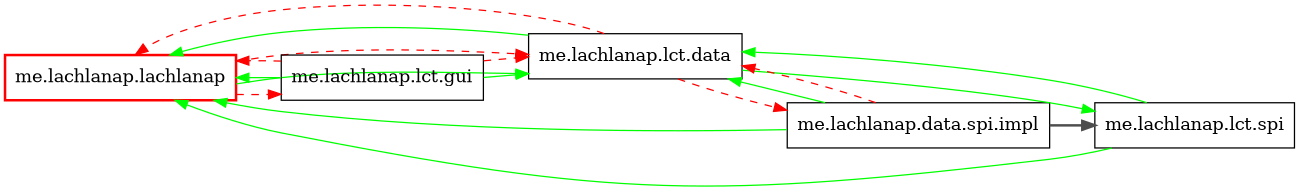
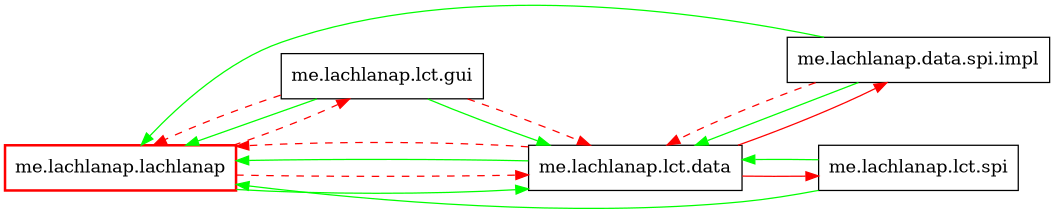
  digraph {
    rankdir=LR
    node [shape=box]
    edge [color=green weight=1]
    n1 [color=red label="me.lachlanap.lachlanap" style=bold]
    "me.lachlanap.lct.data"
    "me.lachlanap.lct.gui"
    n4 [label="me.lachlanap.data.spi.impl"]
    "me.lachlanap.lct.spi"
    n1 -> "me.lachlanap.lct.data"
    n1 -> "me.lachlanap.lct.data" [color=red style=dashed weight=0]
    n1 -> "me.lachlanap.lct.gui" [color=red style=dashed weight=0]
    "me.lachlanap.lct.data" -> n1
    "me.lachlanap.lct.data" -> n1 [color=red style=dashed weight=0]
-   "me.lachlanap.lct.data" -> n4 [color=red style=dashed weight=0]
-   "me.lachlanap.lct.data" -> "me.lachlanap.lct.spi"
+   "me.lachlanap.lct.data" -> n4 [color=red style=solid weight=0]
+   "me.lachlanap.lct.data" -> "me.lachlanap.lct.spi" [color=red]
    "me.lachlanap.lct.gui" -> n1
    "me.lachlanap.lct.gui" -> n1 [color=red style=dashed weight=0]
    "me.lachlanap.lct.gui" -> "me.lachlanap.lct.data"
    "me.lachlanap.lct.gui" -> "me.lachlanap.lct.data" [color=red style=dashed weight=0]
    n4 -> n1
    n4 -> "me.lachlanap.lct.data"
    n4 -> "me.lachlanap.lct.data" [color=red style=dashed weight=0]
-   n4 -> "me.lachlanap.lct.spi" [color=grey30 style=bold weight=4]
    "me.lachlanap.lct.spi" -> n1
    "me.lachlanap.lct.spi" -> "me.lachlanap.lct.data"
  }
